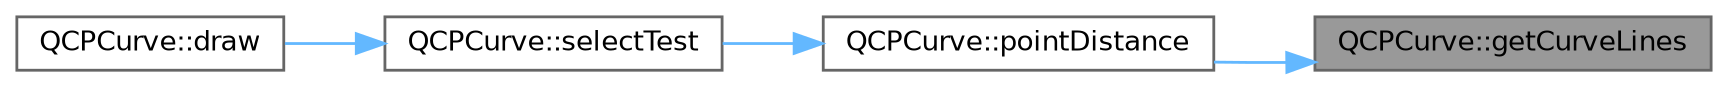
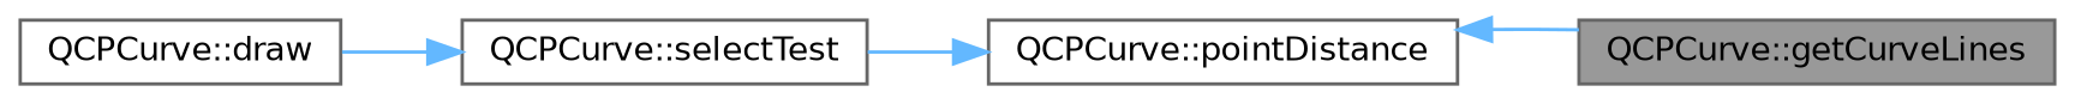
  digraph {
    rankdir=RL
    node [color=grey40 fillcolor=white fontname=Helvetica fontsize=10 shape=box style=filled]
    edge [color=steelblue1 dir=back fontname=Helvetica fontsize=10 labelfontname=Helvetica labelfontsize=10 style=solid]
    n1 [color=gray40 fillcolor=grey60 fontcolor=black height=0.2 label="QCPCurve::getCurveLines" width=0.4]
    n2 [height=0.2 label="QCPCurve::pointDistance" width=0.4]
    n3 [height=0.2 label="QCPCurve::draw" width=0.4]
    n4 [height=0.2 label="QCPCurve::selectTest" width=0.4]
-   n1 -> n2
+   n2 -> n1
    n2 -> n4
    n4 -> n3
  }
